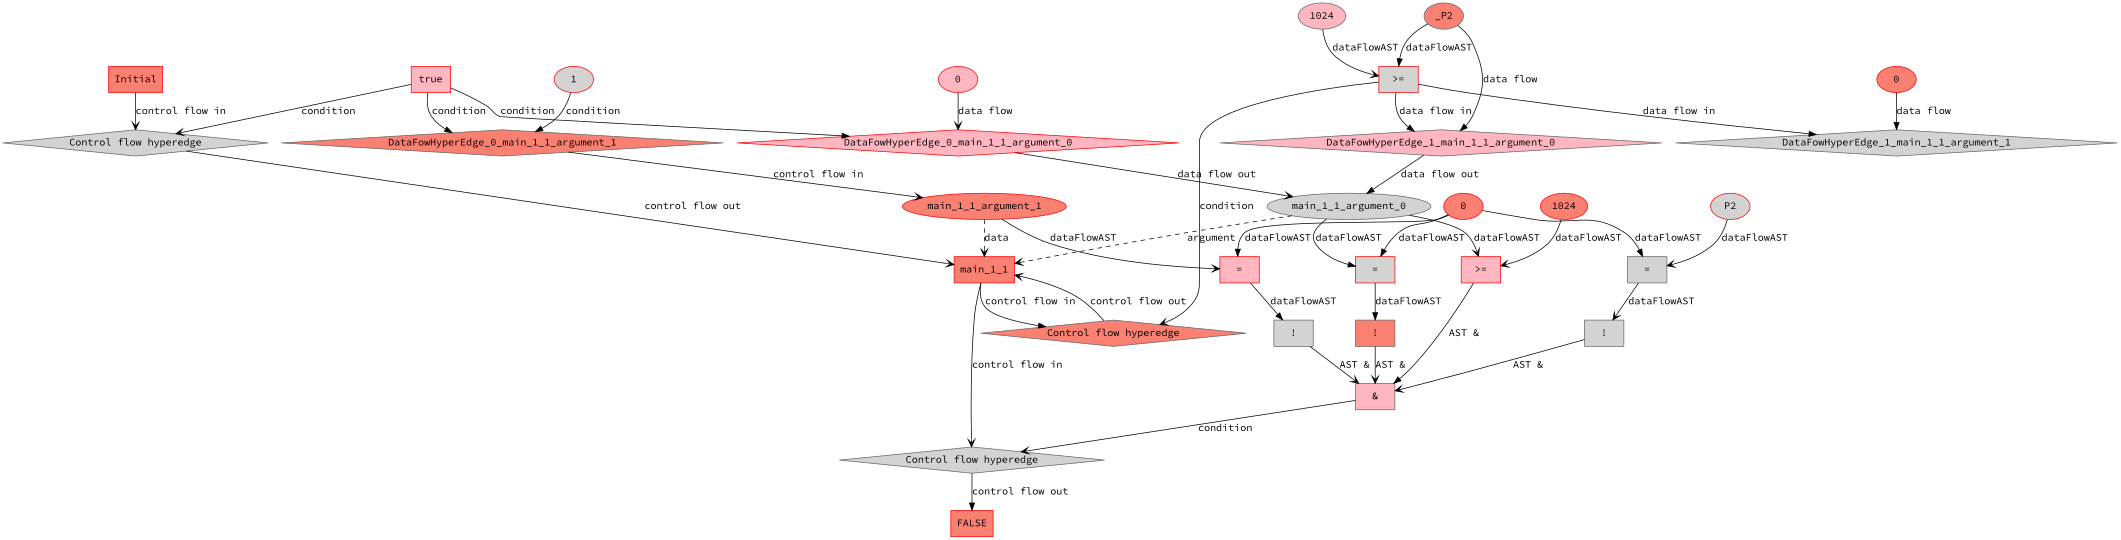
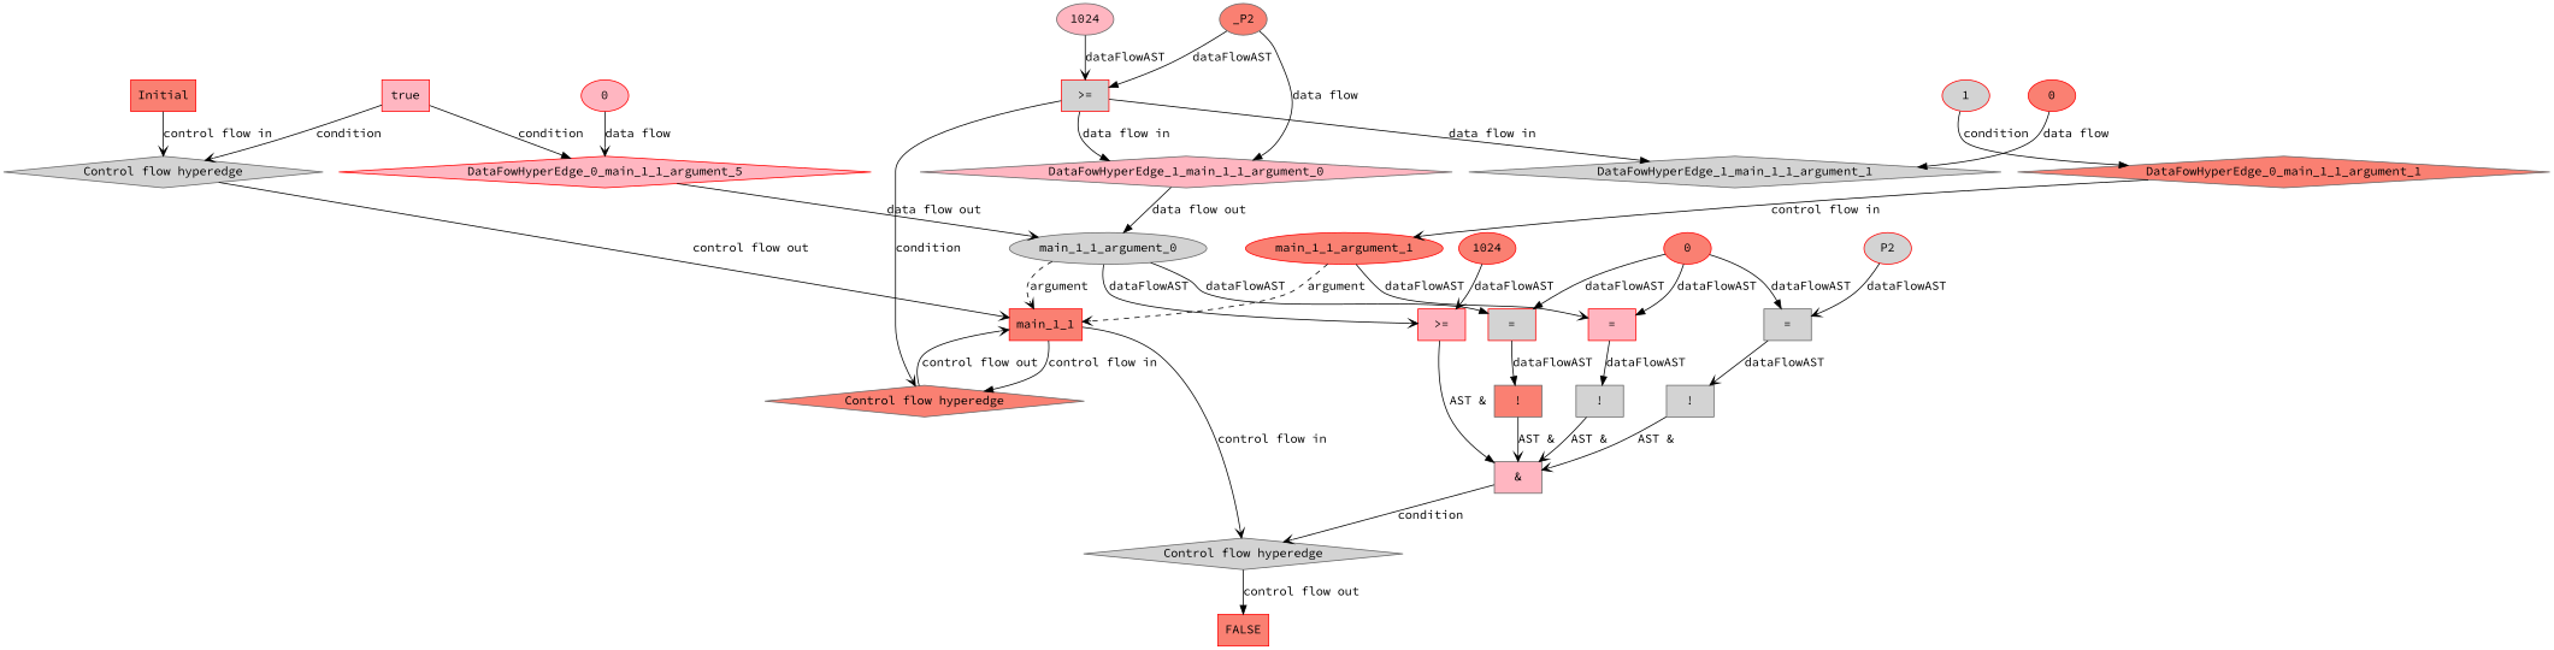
  digraph {
    fontname="Source Code Pro"
    node [color=red fillcolor=salmon fontname="Source Code Pro" shape=rect style=filled]
    edge [arrowhead=vee fontname="Source Code Pro"]
    n1 [label=main_1_1 nodeName=main_1_1]
    n2 [color=gray40 label="Control flow hyperedge" nodeName=ControlFowHyperEdge_1 shape=diamond]
    n3 [color=gray40 fillcolor=lightgrey label="Control flow hyperedge" nodeName=ControlFowHyperEdge_2 shape=diamond]
    n4 [label=FALSE nodeName=FALSE]
    n5 [label=Initial nodeName=Initial]
    n6 [color=gray40 fillcolor=lightgrey label="Control flow hyperedge" nodeName=ControlFowHyperEdge_0 shape=diamond]
    n7 [color=gray40 fillcolor=lightgrey label=main_1_1_argument_0 nodeName=argument0 shape=oval]
    n8 [fillcolor=lightgrey label="=" nodeName=xxxFALSE___main_1_1_2xxxguard1_node_1]
    n9 [fillcolor=lightpink label=">=" nodeName=xxxFALSE___main_1_1_2xxxguard3_node_0]
    n10 [color=gray40 label="!" nodeName=xxxFALSE___main_1_1_2xxxguard1_node_0]
    n11 [color=gray40 fillcolor=lightpink label="&" nodeName=xxxFALSE___main_1_1_2xxx_and]
    n12 [label=main_1_1_argument_1 nodeName=argument1 shape=oval]
    n13 [fillcolor=lightpink label="=" nodeName=xxxFALSE___main_1_1_2xxxguard_0_node_1]
    n14 [color=gray40 fillcolor=lightgrey label="!" nodeName=xxxFALSE___main_1_1_2xxxguard_0_node_0]
    n15 [fillcolor=lightpink label=true nodeName=true_0]
-   n16 [fillcolor=lightpink label=DataFowHyperEdge_0_main_1_1_argument_0 nodeName=DataFowHyperEdge_0_main_1_1_argument_0 shape=diamond]
+   n16 [fillcolor=lightpink label=DataFowHyperEdge_0_main_1_1_argument_5 nodeName=DataFowHyperEdge_0_main_1_1_argument_0 shape=diamond]
    n17 [color=gray40 label=DataFowHyperEdge_0_main_1_1_argument_1 nodeName=DataFowHyperEdge_0_main_1_1_argument_1 shape=diamond]
    n18 [fillcolor=lightpink label=0 nodeName=xxxmain_1_1___Initial_0xxxdataFlow_0_node_0 shape=""]
    n19 [fillcolor=lightgrey label=1 nodeName=xxxmain_1_1___Initial_0xxxdataFlow1_node_0 shape=""]
    n20 [fillcolor=lightgrey label=">=" nodeName=xxxmain_1_1___main_1_1_1xxxguard_0_node_0]
    n21 [color=gray40 fillcolor=lightpink label=DataFowHyperEdge_1_main_1_1_argument_0 nodeName=DataFowHyperEdge_1_main_1_1_argument_0 shape=diamond]
    n22 [color=gray40 fillcolor=lightgrey label=DataFowHyperEdge_1_main_1_1_argument_1 nodeName=DataFowHyperEdge_1_main_1_1_argument_1 shape=diamond]
    n23 [color=gray40 fillcolor=lightpink label=1024 nodeName=xxxmain_1_1___main_1_1_1xxxguard_0_node_1 shape=""]
    n24 [color=gray40 label=_P2 nodeName=xxxmain_1_1___main_1_1_1xxxdataFlow_0_node_0 shape=""]
    n25 [label=0 nodeName=xxxmain_1_1___main_1_1_1xxxdataFlow1_node_0 shape=""]
    n26 [label=0 nodeName=xxxFALSE___main_1_1_2xxxguard_0_node_3 shape=""]
    n27 [color=gray40 fillcolor=lightgrey label="=" nodeName=xxxFALSE___main_1_1_2xxxguard2_node_1]
    n28 [color=gray40 fillcolor=lightgrey label="!" nodeName=xxxFALSE___main_1_1_2xxxguard2_node_0]
    n29 [fillcolor=lightgrey label=P2 nodeName=xxxFALSE___main_1_1_2xxxguard2_node_2 shape=""]
    n30 [label=1024 nodeName=xxxFALSE___main_1_1_2xxxguard3_node_2 shape=""]
    n1 -> n2 [arrowhead=normal label="control flow in"]
    n1 -> n3 [label="control flow in"]
    n2 -> n1 [label="control flow out"]
    n3 -> n4 [arrowhead=normal label="control flow out"]
    n5 -> n6 [label="control flow in"]
    n6 -> n1 [label="control flow out"]
    n7 -> n1 [label=argument style=dashed]
    n7 -> n8 [arrowhead=normal label=dataFlowAST]
    n7 -> n9 [label=dataFlowAST]
    n8 -> n10 [arrowhead=normal label=dataFlowAST]
    n9 -> n11 [arrowhead=normal label="AST &"]
    n10 -> n11 [label="AST &"]
    n11 -> n3 [label=condition]
-   n12 -> n1 [label=data style=dashed]
+   n12 -> n1 [label=argument style=dashed]
    n12 -> n13 [label=dataFlowAST]
    n13 -> n14 [arrowhead=normal label=dataFlowAST]
    n14 -> n11 [label="AST &"]
    n15 -> n6 [label=condition]
    n15 -> n16 [arrowhead=normal label=condition]
-   n15 -> n17 [arrowhead=normal label=condition]
    n16 -> n7 [label="data flow out"]
    n17 -> n12 [label="control flow in"]
    n18 -> n16 [label="data flow"]
    n19 -> n17 [arrowhead=normal label=condition]
    n20 -> n2 [label=condition]
    n20 -> n21 [arrowhead=normal label="data flow in"]
    n20 -> n22 [arrowhead=normal label="data flow in"]
    n21 -> n7 [arrowhead=normal label="data flow out"]
    n23 -> n20 [label=dataFlowAST]
    n24 -> n20 [arrowhead=normal label=dataFlowAST]
    n24 -> n21 [arrowhead=normal label="data flow"]
    n25 -> n22 [arrowhead=normal label="data flow"]
    n26 -> n8 [arrowhead=normal label=dataFlowAST]
    n26 -> n13 [arrowhead=normal label=dataFlowAST]
    n26 -> n27 [arrowhead=normal label=dataFlowAST]
    n27 -> n28 [label=dataFlowAST]
    n28 -> n11 [label="AST &"]
    n29 -> n27 [label=dataFlowAST]
    n30 -> n9 [label=dataFlowAST]
  }
